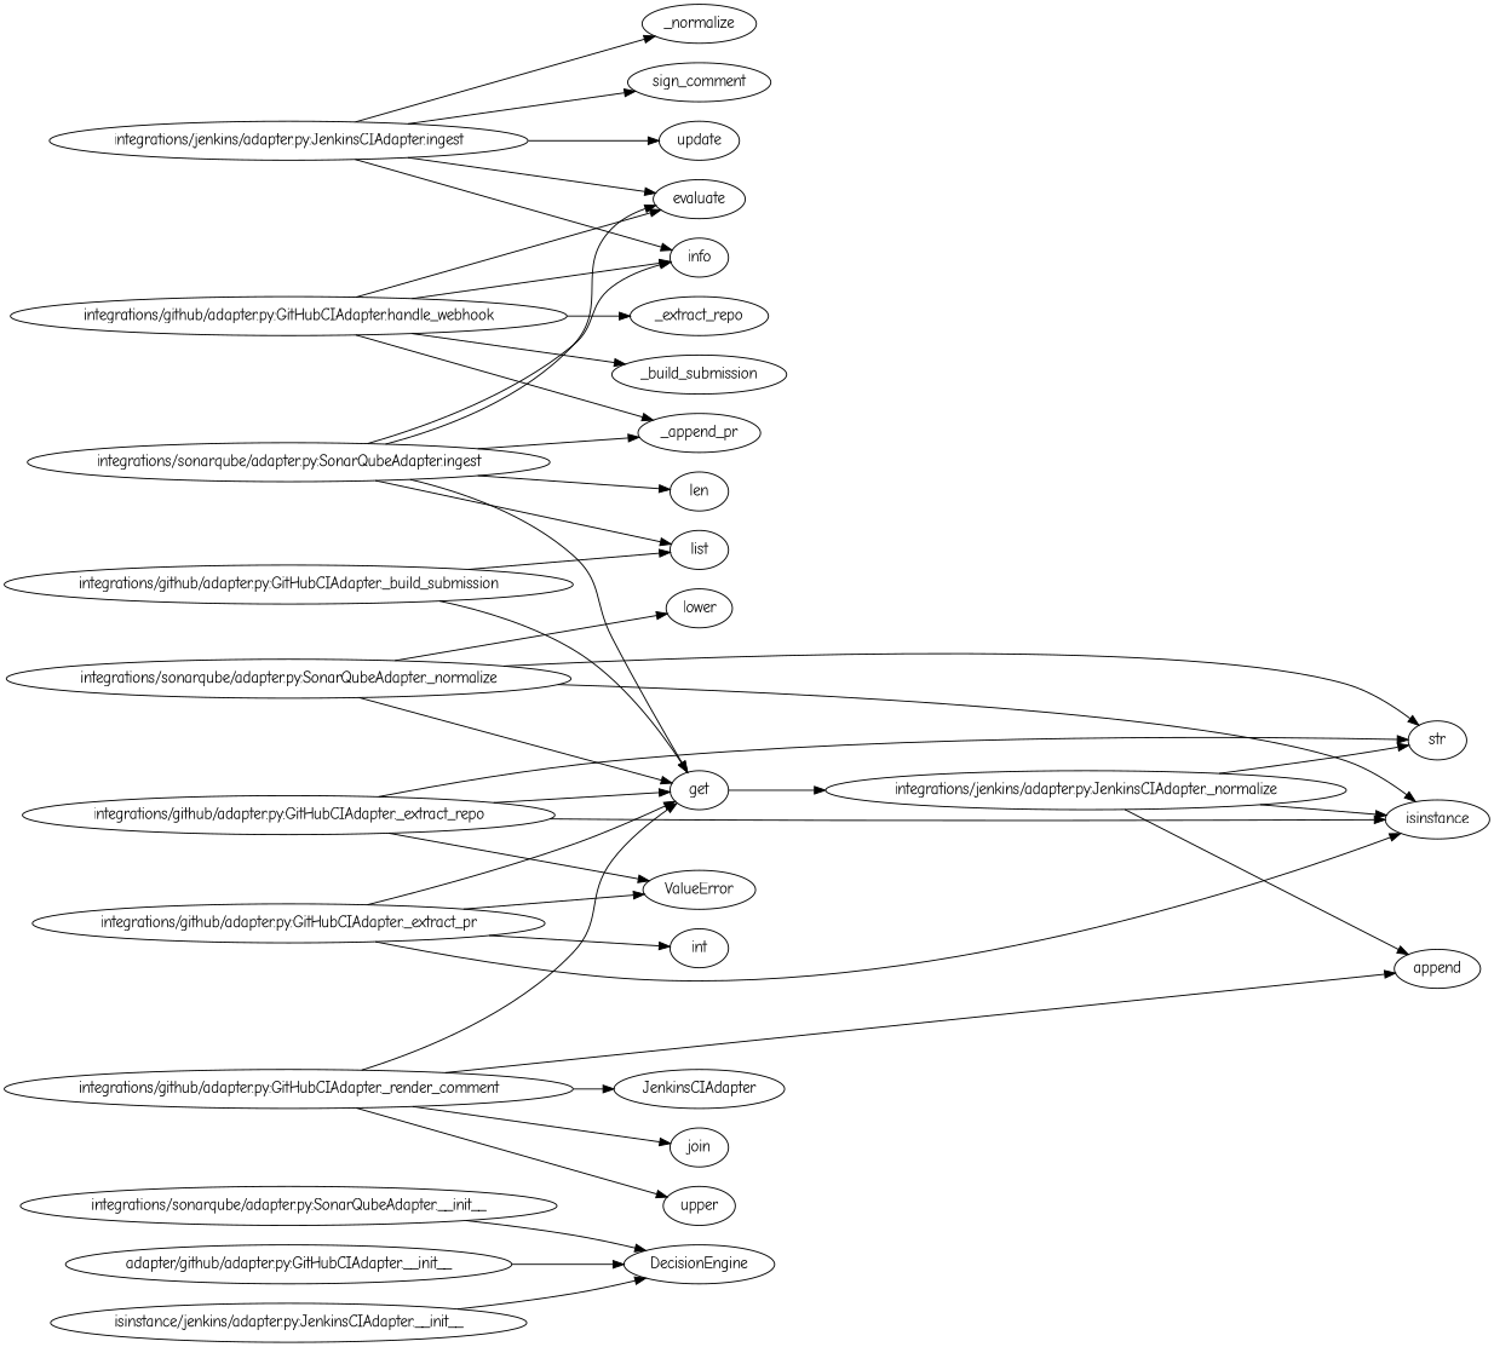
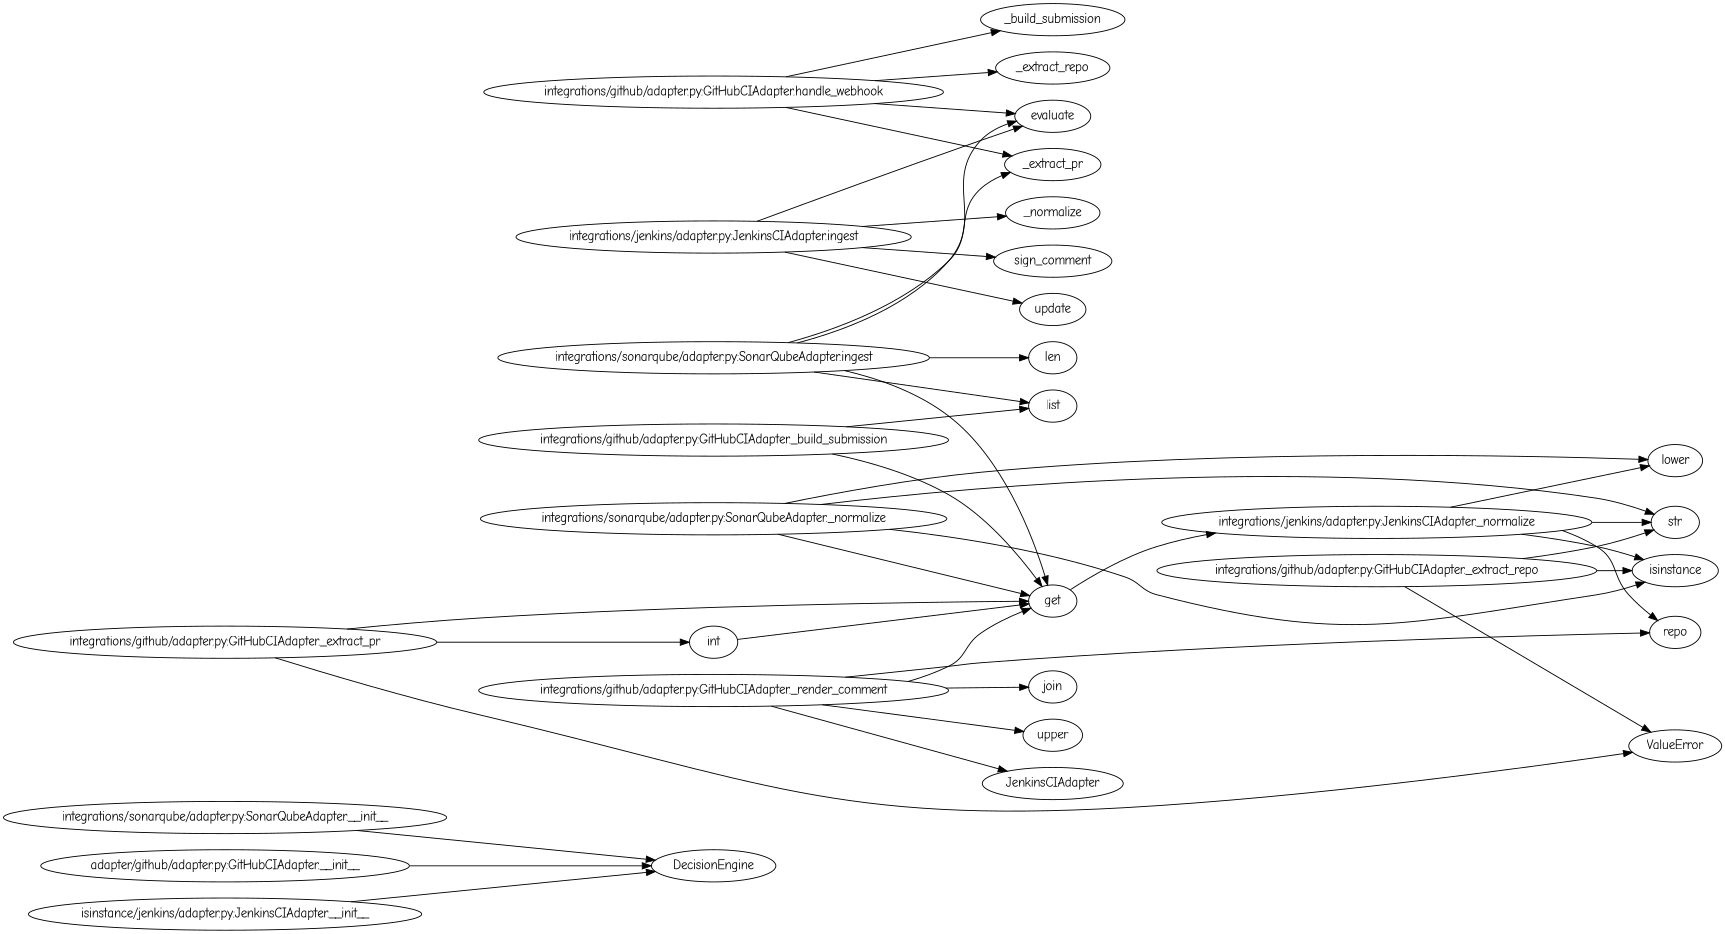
  digraph {
    fontname="Comic Neue"
    rankdir=LR
    node [fontname="Comic Neue"]
    edge [fontname="Comic Neue"]
    "integrations/sonarqube/adapter.py:SonarQubeAdapter.__init__"
    DecisionEngine
    "integrations/sonarqube/adapter.py:SonarQubeAdapter.ingest"
    evaluate
    get
-   info
    len
    list
-   _extract_pr [label=_append_pr]
+   _extract_pr
    "integrations/jenkins/adapter.py:JenkinsCIAdapter._normalize"
    "integrations/sonarqube/adapter.py:SonarQubeAdapter._normalize"
    isinstance
    lower
    str
    n15 [label="adapter/github/adapter.py:GitHubCIAdapter.__init__"]
    "integrations/github/adapter.py:GitHubCIAdapter.handle_webhook"
    _build_submission
    _extract_repo
    "integrations/github/adapter.py:GitHubCIAdapter._extract_repo"
    ValueError
    "integrations/github/adapter.py:GitHubCIAdapter._extract_pr"
    int
    "integrations/github/adapter.py:GitHubCIAdapter._build_submission"
    "integrations/github/adapter.py:GitHubCIAdapter._render_comment"
    n25 [label=JenkinsCIAdapter]
-   append
+   append [label=repo]
    join
    upper
    n29 [label="isinstance/jenkins/adapter.py:JenkinsCIAdapter.__init__"]
    "integrations/jenkins/adapter.py:JenkinsCIAdapter.ingest"
    _normalize
    n32 [label=sign_comment]
    update
    "integrations/sonarqube/adapter.py:SonarQubeAdapter.__init__" -> DecisionEngine
    "integrations/sonarqube/adapter.py:SonarQubeAdapter.ingest" -> evaluate
    "integrations/sonarqube/adapter.py:SonarQubeAdapter.ingest" -> get
-   "integrations/sonarqube/adapter.py:SonarQubeAdapter.ingest" -> info
    "integrations/sonarqube/adapter.py:SonarQubeAdapter.ingest" -> len
    "integrations/sonarqube/adapter.py:SonarQubeAdapter.ingest" -> list
    "integrations/sonarqube/adapter.py:SonarQubeAdapter.ingest" -> _extract_pr
    get -> "integrations/jenkins/adapter.py:JenkinsCIAdapter._normalize"
    "integrations/jenkins/adapter.py:JenkinsCIAdapter._normalize" -> isinstance
+   "integrations/jenkins/adapter.py:JenkinsCIAdapter._normalize" -> lower
    "integrations/jenkins/adapter.py:JenkinsCIAdapter._normalize" -> str
    "integrations/jenkins/adapter.py:JenkinsCIAdapter._normalize" -> append
    "integrations/sonarqube/adapter.py:SonarQubeAdapter._normalize" -> get
    "integrations/sonarqube/adapter.py:SonarQubeAdapter._normalize" -> isinstance
    "integrations/sonarqube/adapter.py:SonarQubeAdapter._normalize" -> lower
    "integrations/sonarqube/adapter.py:SonarQubeAdapter._normalize" -> str
    n15 -> DecisionEngine
    "integrations/github/adapter.py:GitHubCIAdapter.handle_webhook" -> evaluate
-   "integrations/github/adapter.py:GitHubCIAdapter.handle_webhook" -> info
    "integrations/github/adapter.py:GitHubCIAdapter.handle_webhook" -> _extract_pr
    "integrations/github/adapter.py:GitHubCIAdapter.handle_webhook" -> _build_submission
    "integrations/github/adapter.py:GitHubCIAdapter.handle_webhook" -> _extract_repo
-   "integrations/github/adapter.py:GitHubCIAdapter._extract_repo" -> get
+   int -> get
    "integrations/github/adapter.py:GitHubCIAdapter._extract_repo" -> isinstance
    "integrations/github/adapter.py:GitHubCIAdapter._extract_repo" -> str
    "integrations/github/adapter.py:GitHubCIAdapter._extract_repo" -> ValueError
    "integrations/github/adapter.py:GitHubCIAdapter._extract_pr" -> get
-   "integrations/github/adapter.py:GitHubCIAdapter._extract_pr" -> isinstance
    "integrations/github/adapter.py:GitHubCIAdapter._extract_pr" -> ValueError
    "integrations/github/adapter.py:GitHubCIAdapter._extract_pr" -> int
    "integrations/github/adapter.py:GitHubCIAdapter._build_submission" -> get
    "integrations/github/adapter.py:GitHubCIAdapter._build_submission" -> list
    "integrations/github/adapter.py:GitHubCIAdapter._render_comment" -> get
    "integrations/github/adapter.py:GitHubCIAdapter._render_comment" -> n25
    "integrations/github/adapter.py:GitHubCIAdapter._render_comment" -> append
    "integrations/github/adapter.py:GitHubCIAdapter._render_comment" -> join
    "integrations/github/adapter.py:GitHubCIAdapter._render_comment" -> upper
    n29 -> DecisionEngine
    "integrations/jenkins/adapter.py:JenkinsCIAdapter.ingest" -> evaluate
-   "integrations/jenkins/adapter.py:JenkinsCIAdapter.ingest" -> info
    "integrations/jenkins/adapter.py:JenkinsCIAdapter.ingest" -> _normalize
    "integrations/jenkins/adapter.py:JenkinsCIAdapter.ingest" -> n32
    "integrations/jenkins/adapter.py:JenkinsCIAdapter.ingest" -> update
  }
